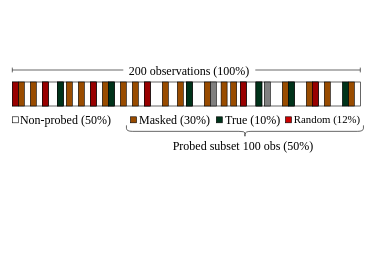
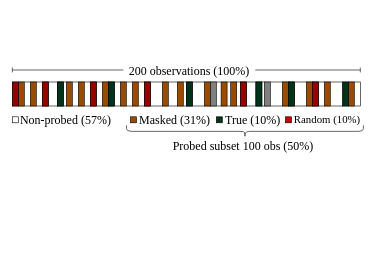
  <mxCell id="0" />
  <mxCell id="1" parent="0" />
  <mxCell id="2" value="" style="rounded=0;whiteSpace=wrap;html=1;fontFamily=Times New Roman;fontSize=18;" parent="1" vertex="1"><mxGeometry x="20" y="136" width="580" height="40" as="geometry" /></mxCell>
  <mxCell id="3" value="" style="endArrow=none;html=1;rounded=0;startArrow=baseDash;startFill=0;fontFamily=Times New Roman;fontSize=20;entryX=0;entryY=0.5;entryDx=0;entryDy=0;" parent="1" edge="1" target="5"><mxGeometry width="50" height="50" relative="1" as="geometry"><mxPoint x="20" y="116" as="sourcePoint" /><mxPoint x="230" y="116" as="targetPoint" /></mxGeometry></mxCell>
  <mxCell id="4" value="" style="endArrow=baseDash;html=1;rounded=0;endFill=0;fontFamily=Times New Roman;fontSize=20;exitX=1;exitY=0.5;exitDx=0;exitDy=0;" parent="1" edge="1" source="5"><mxGeometry width="50" height="50" relative="1" as="geometry"><mxPoint x="390" y="116" as="sourcePoint" /><mxPoint x="600" y="116" as="targetPoint" /></mxGeometry></mxCell>
  <mxCell id="5" value="200 observations (100%)" style="text;html=1;align=center;verticalAlign=middle;whiteSpace=wrap;rounded=0;fontSize=20;fontFamily=Times New Roman;" parent="1" vertex="1"><mxGeometry x="205" y="101" width="220" height="30" as="geometry" /></mxCell>
  <mxCell id="6" value="" style="rounded=0;whiteSpace=wrap;html=1;fillColor=#808080;fontFamily=Times New Roman;fontSize=20;" parent="1" vertex="1"><mxGeometry x="70" y="136" width="10" height="40" as="geometry" /></mxCell>
  <mxCell id="7" value="" style="rounded=0;whiteSpace=wrap;html=1;fillColor=#994C00;fontFamily=Times New Roman;fontSize=20;" parent="1" vertex="1"><mxGeometry x="110" y="136" width="10" height="40" as="geometry" /></mxCell>
  <mxCell id="8" value="" style="rounded=0;whiteSpace=wrap;html=1;fillColor=#994C00;fontFamily=Times New Roman;fontSize=20;" parent="1" vertex="1"><mxGeometry x="130" y="136" width="10" height="40" as="geometry" /></mxCell>
  <mxCell id="9" value="" style="rounded=0;whiteSpace=wrap;html=1;fillColor=#994C00;fontFamily=Times New Roman;fontSize=20;" parent="1" vertex="1"><mxGeometry x="200" y="136" width="10" height="40" as="geometry" /></mxCell>
  <mxCell id="10" value="" style="rounded=0;whiteSpace=wrap;html=1;fillColor=#808080;fontFamily=Times New Roman;fontSize=20;" parent="1" vertex="1"><mxGeometry x="150" y="136" width="10" height="40" as="geometry" /></mxCell>
  <mxCell id="11" value="" style="rounded=0;whiteSpace=wrap;html=1;fillColor=#808080;fontFamily=Times New Roman;fontSize=20;" parent="1" vertex="1"><mxGeometry x="95" y="136" width="10" height="40" as="geometry" /></mxCell>
  <mxCell id="12" value="" style="rounded=0;whiteSpace=wrap;html=1;fillColor=#994C00;fontFamily=Times New Roman;fontSize=20;" parent="1" vertex="1"><mxGeometry x="170" y="136" width="10" height="40" as="geometry" /></mxCell>
  <mxCell id="13" value="" style="rounded=0;whiteSpace=wrap;html=1;fillColor=#808080;fontFamily=Times New Roman;fontSize=20;" parent="1" vertex="1"><mxGeometry x="240" y="136" width="10" height="40" as="geometry" /></mxCell>
  <mxCell id="14" value="" style="rounded=0;whiteSpace=wrap;html=1;fillColor=#994C00;fontFamily=Times New Roman;fontSize=20;" parent="1" vertex="1"><mxGeometry x="510" y="136" width="10" height="40" as="geometry" /></mxCell>
  <mxCell id="15" value="" style="rounded=0;whiteSpace=wrap;html=1;fillColor=#808080;fontFamily=Times New Roman;fontSize=20;" parent="1" vertex="1"><mxGeometry x="426" y="136" width="10" height="40" as="geometry" /></mxCell>
  <mxCell id="16" value="" style="rounded=0;whiteSpace=wrap;html=1;fillColor=#994C00;fontFamily=Times New Roman;fontSize=20;" parent="1" vertex="1"><mxGeometry x="220" y="136" width="10" height="40" as="geometry" /></mxCell>
  <mxCell id="17" value="" style="rounded=0;whiteSpace=wrap;html=1;fillColor=#808080;fontFamily=Times New Roman;fontSize=20;" parent="1" vertex="1"><mxGeometry x="180" y="136" width="10" height="40" as="geometry" /></mxCell>
  <mxCell id="18" value="" style="rounded=0;whiteSpace=wrap;html=1;fillColor=#994C00;fontFamily=Times New Roman;fontSize=20;" parent="1" vertex="1"><mxGeometry x="368" y="136" width="10" height="40" as="geometry" /></mxCell>
  <mxCell id="19" value="" style="rounded=0;whiteSpace=wrap;html=1;fillColor=#808080;fontFamily=Times New Roman;fontSize=20;" parent="1" vertex="1"><mxGeometry x="310" y="136" width="10" height="40" as="geometry" /></mxCell>
  <mxCell id="20" value="" style="rounded=0;whiteSpace=wrap;html=1;fillColor=#994C00;fontFamily=Times New Roman;fontSize=20;" parent="1" vertex="1"><mxGeometry x="295" y="136" width="10" height="40" as="geometry" /></mxCell>
  <mxCell id="21" value="" style="rounded=0;whiteSpace=wrap;html=1;fillColor=#994C00;fontFamily=Times New Roman;fontSize=20;" parent="1" vertex="1"><mxGeometry x="340" y="136" width="10" height="40" as="geometry" /></mxCell>
  <mxCell id="22" value="" style="rounded=0;whiteSpace=wrap;html=1;fillColor=#808080;fontFamily=Times New Roman;fontSize=20;" parent="1" vertex="1"><mxGeometry x="350" y="136" width="10" height="40" as="geometry" /></mxCell>
  <mxCell id="23" value="" style="rounded=0;whiteSpace=wrap;html=1;fillColor=#994C00;fontFamily=Times New Roman;fontSize=20;" parent="1" vertex="1"><mxGeometry x="270" y="136" width="10" height="40" as="geometry" /></mxCell>
  <mxCell id="24" value="" style="rounded=0;whiteSpace=wrap;html=1;fillColor=#994C00;fontFamily=Times New Roman;fontSize=20;" parent="1" vertex="1"><mxGeometry x="384" y="136" width="10" height="40" as="geometry" /></mxCell>
  <mxCell id="25" value="" style="rounded=0;whiteSpace=wrap;html=1;fillColor=#808080;fontFamily=Times New Roman;fontSize=20;" parent="1" vertex="1"><mxGeometry x="440" y="136" width="10" height="40" as="geometry" /></mxCell>
  <mxCell id="26" value="" style="rounded=0;whiteSpace=wrap;html=1;fillColor=#994C00;fontFamily=Times New Roman;fontSize=20;" parent="1" vertex="1"><mxGeometry x="470" y="136" width="10" height="40" as="geometry" /></mxCell>
  <mxCell id="27" value="" style="rounded=0;whiteSpace=wrap;html=1;fillColor=#808080;fontFamily=Times New Roman;fontSize=20;" parent="1" vertex="1"><mxGeometry x="480" y="136" width="10" height="40" as="geometry" /></mxCell>
  <mxCell id="28" value="" style="rounded=0;whiteSpace=wrap;html=1;fillColor=#808080;fontFamily=Times New Roman;fontSize=20;" parent="1" vertex="1"><mxGeometry x="520" y="136" width="10" height="40" as="geometry" /></mxCell>
  <mxCell id="29" value="" style="rounded=0;whiteSpace=wrap;html=1;fillColor=#808080;fontFamily=Times New Roman;fontSize=20;" parent="1" vertex="1"><mxGeometry x="400" y="136" width="10" height="40" as="geometry" /></mxCell>
  <mxCell id="30" value="" style="rounded=0;whiteSpace=wrap;html=1;fillColor=#00331A;fontFamily=Times New Roman;fontSize=20;" parent="1" vertex="1"><mxGeometry x="480" y="136" width="10" height="40" as="geometry" /></mxCell>
  <mxCell id="31" value="" style="rounded=0;whiteSpace=wrap;html=1;fillColor=#00331A;fontFamily=Times New Roman;fontSize=20;" parent="1" vertex="1"><mxGeometry x="95" y="136" width="10" height="40" as="geometry" /></mxCell>
  <mxCell id="32" value="" style="rounded=0;whiteSpace=wrap;html=1;fillColor=#00331A;fontFamily=Times New Roman;fontSize=20;" parent="1" vertex="1"><mxGeometry x="180" y="136" width="10" height="40" as="geometry" /></mxCell>
  <mxCell id="33" value="" style="rounded=0;whiteSpace=wrap;html=1;fillColor=#00331A;fontFamily=Times New Roman;fontSize=20;" parent="1" vertex="1"><mxGeometry x="426" y="136" width="10" height="40" as="geometry" /></mxCell>
  <mxCell id="34" value="" style="rounded=0;whiteSpace=wrap;html=1;fillColor=#00331A;fontFamily=Times New Roman;fontSize=20;" parent="1" vertex="1"><mxGeometry x="310" y="136" width="10" height="40" as="geometry" /></mxCell>
  <mxCell id="35" value="" style="rounded=0;whiteSpace=wrap;html=1;fillColor=#990000;fontFamily=Times New Roman;fontSize=20;" parent="1" vertex="1"><mxGeometry x="240" y="136" width="10" height="40" as="geometry" /></mxCell>
  <mxCell id="36" value="" style="rounded=0;whiteSpace=wrap;html=1;fillColor=#990000;fontFamily=Times New Roman;fontSize=20;" parent="1" vertex="1"><mxGeometry x="150" y="136" width="10" height="40" as="geometry" /></mxCell>
  <mxCell id="37" value="" style="rounded=0;whiteSpace=wrap;html=1;fillColor=#990000;fontFamily=Times New Roman;fontSize=20;" parent="1" vertex="1"><mxGeometry x="70" y="136" width="10" height="40" as="geometry" /></mxCell>
  <mxCell id="38" value="" style="rounded=0;whiteSpace=wrap;html=1;fillColor=#990000;fontFamily=Times New Roman;fontSize=20;" parent="1" vertex="1"><mxGeometry x="520" y="136" width="10" height="40" as="geometry" /></mxCell>
  <mxCell id="39" value="" style="rounded=0;whiteSpace=wrap;html=1;fillColor=#990000;fontFamily=Times New Roman;fontSize=20;" parent="1" vertex="1"><mxGeometry x="400" y="136" width="10" height="40" as="geometry" /></mxCell>
  <mxCell id="40" value="" style="rounded=0;whiteSpace=wrap;html=1;fontFamily=Times New Roman;fontSize=20;" parent="1" vertex="1"><mxGeometry x="20" y="194" width="10" height="10" as="geometry" /></mxCell>
- <mxCell id="41" value="Non-probed (50%)" style="text;html=1;align=center;verticalAlign=middle;whiteSpace=wrap;rounded=0;fontSize=20;fontFamily=Times New Roman;" parent="1" vertex="1"><mxGeometry x="30" y="183" width="158" height="30" as="geometry" /></mxCell>
- <mxCell id="42" value="Masked (30%)" style="text;html=1;align=center;verticalAlign=middle;whiteSpace=wrap;rounded=0;fontSize=20;fontFamily=Times New Roman;" parent="1" vertex="1"><mxGeometry x="230" y="183" width="122" height="30" as="geometry" /></mxCell>
+ <mxCell id="41" value="Non-probed (57%)" style="text;html=1;align=center;verticalAlign=middle;whiteSpace=wrap;rounded=0;fontSize=20;fontFamily=Times New Roman;" parent="1" vertex="1"><mxGeometry x="30" y="183" width="158" height="30" as="geometry" /></mxCell>
+ <mxCell id="42" value="Masked (31%)" style="text;html=1;align=center;verticalAlign=middle;whiteSpace=wrap;rounded=0;fontSize=20;fontFamily=Times New Roman;" parent="1" vertex="1"><mxGeometry x="230" y="183" width="122" height="30" as="geometry" /></mxCell>
  <mxCell id="43" value="" style="rounded=0;whiteSpace=wrap;html=1;fillColor=#994C00;fontFamily=Times New Roman;fontSize=20;" parent="1" vertex="1"><mxGeometry x="217" y="194" width="10" height="10" as="geometry" /></mxCell>
  <mxCell id="44" value="" style="rounded=0;whiteSpace=wrap;html=1;fillColor=#00331A;fontFamily=Times New Roman;fontSize=20;" parent="1" vertex="1"><mxGeometry x="360" y="194" width="10" height="10" as="geometry" /></mxCell>
  <mxCell id="45" value="True (10%)" style="text;html=1;align=center;verticalAlign=middle;whiteSpace=wrap;rounded=0;fontSize=20;fontFamily=Times New Roman;" parent="1" vertex="1"><mxGeometry x="373" y="183" width="96" height="30" as="geometry" /></mxCell>
- <mxCell id="46" value="Random (12%)" style="text;html=1;align=center;verticalAlign=middle;whiteSpace=wrap;rounded=0;fontSize=18;fontFamily=Times New Roman;" parent="1" vertex="1"><mxGeometry x="487" y="183" width="116" height="30" as="geometry" /></mxCell>
+ <mxCell id="46" value="Random (10%)" style="text;html=1;align=center;verticalAlign=middle;whiteSpace=wrap;rounded=0;fontSize=18;fontFamily=Times New Roman;" parent="1" vertex="1"><mxGeometry x="487" y="183" width="116" height="30" as="geometry" /></mxCell>
  <mxCell id="47" value="" style="rounded=0;whiteSpace=wrap;html=1;fillColor=#CC0000;fontFamily=Times New Roman;fontSize=20;" parent="1" vertex="1"><mxGeometry x="475.25" y="194" width="10" height="10" as="geometry" /></mxCell>
  <mxCell id="48" value="" style="shape=curlyBracket;whiteSpace=wrap;html=1;rounded=1;flipH=1;labelPosition=right;verticalLabelPosition=middle;align=left;verticalAlign=middle;rotation=90;fontFamily=Times New Roman;fontSize=18;" parent="1" vertex="1"><mxGeometry x="397.75" y="20.75" width="20" height="395" as="geometry" /></mxCell>
  <mxCell id="49" value="Probed subset 100 obs (50%)" style="text;html=1;align=center;verticalAlign=middle;whiteSpace=wrap;rounded=0;fontSize=20;fontFamily=Times New Roman;" parent="1" vertex="1"><mxGeometry x="260.81" y="226" width="288.38" height="30" as="geometry" /></mxCell>
  <mxCell id="50" value="" style="rounded=0;whiteSpace=wrap;html=1;fillColor=#994C00;fontFamily=Times New Roman;fontSize=20;" parent="1" vertex="1"><mxGeometry x="30" y="136" width="10" height="40" as="geometry" /></mxCell>
  <mxCell id="51" value="" style="rounded=0;whiteSpace=wrap;html=1;fillColor=#994C00;fontFamily=Times New Roman;fontSize=20;" parent="1" vertex="1"><mxGeometry x="50" y="136" width="10" height="40" as="geometry" /></mxCell>
  <mxCell id="52" value="" style="rounded=0;whiteSpace=wrap;html=1;fillColor=#994C00;fontFamily=Times New Roman;fontSize=20;" parent="1" vertex="1"><mxGeometry x="580" y="136" width="10" height="40" as="geometry" /></mxCell>
  <mxCell id="53" value="" style="rounded=0;whiteSpace=wrap;html=1;fillColor=#994C00;fontFamily=Times New Roman;fontSize=20;" parent="1" vertex="1"><mxGeometry x="540" y="136" width="10" height="40" as="geometry" /></mxCell>
  <mxCell id="54" value="" style="rounded=0;whiteSpace=wrap;html=1;fillColor=#00331A;fontFamily=Times New Roman;fontSize=20;" parent="1" vertex="1"><mxGeometry x="570" y="136" width="10" height="40" as="geometry" /></mxCell>
  <mxCell id="55" value="" style="rounded=0;whiteSpace=wrap;html=1;fillColor=#990000;fontFamily=Times New Roman;fontSize=20;" parent="1" vertex="1"><mxGeometry x="20" y="136" width="10" height="40" as="geometry" /></mxCell>
